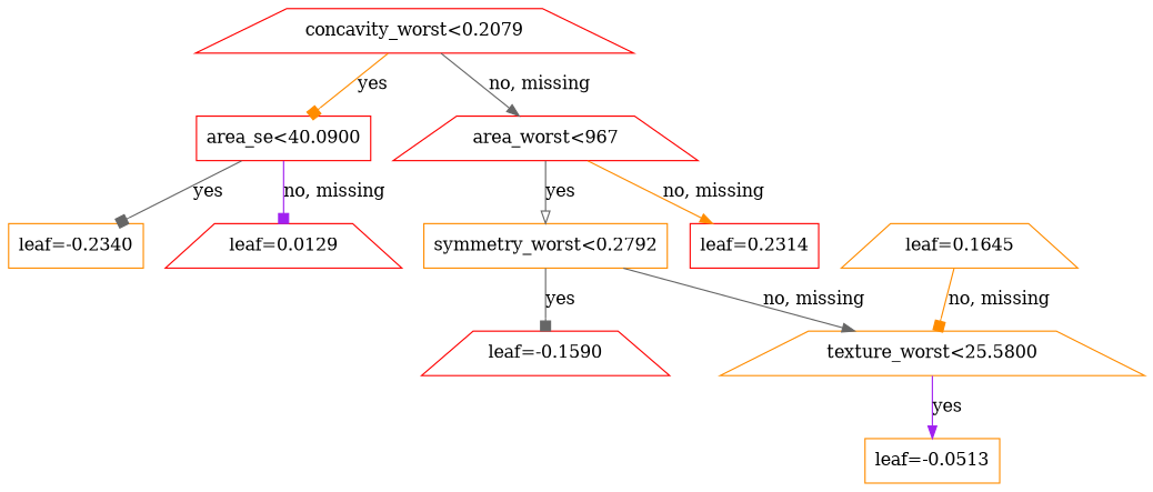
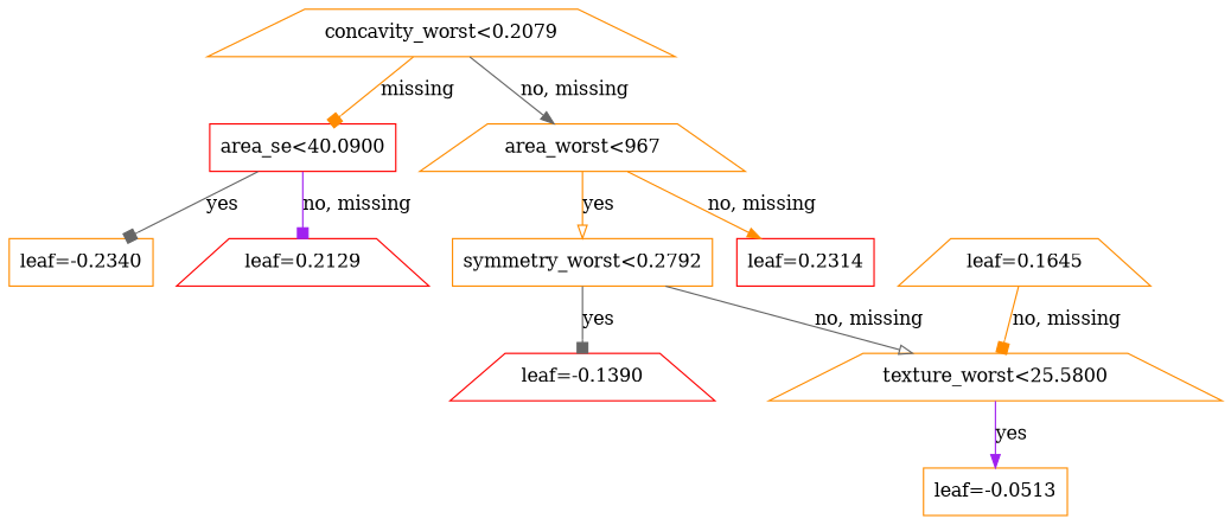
  digraph {
    rankdir=UD
    node [color=red shape=trapezium]
    edge [arrowhead=box color=darkorange]
-   n1 [label="concavity_worst<0.2079"]
+   n1 [color=darkorange label="concavity_worst<0.2079"]
    n2 [label="area_se<40.0900" shape=box]
-   n3 [label="area_worst<967"]
+   n3 [color=darkorange label="area_worst<967"]
    n4 [color=darkorange label="leaf=-0.2340" shape=box]
-   n5 [label="leaf=0.0129"]
+   n5 [label="leaf=0.2129"]
    n6 [color=darkorange label="symmetry_worst<0.2792" shape=box]
    n7 [label="leaf=0.2314" shape=box]
-   n8 [label="leaf=-0.1590"]
+   n8 [label="leaf=-0.1390"]
    n9 [color=darkorange label="texture_worst<25.5800"]
    n10 [color=darkorange label="leaf=-0.0513" shape=box]
    n11 [color=darkorange label="leaf=0.1645"]
-   n1 -> n2 [label=yes]
+   n1 -> n2 [label=missing]
    n1 -> n3 [arrowhead=normal color=gray40 label="no, missing"]
    n2 -> n4 [color=gray40 label=yes]
    n2 -> n5 [color=purple label="no, missing"]
-   n3 -> n6 [arrowhead=onormal color=gray40 label=yes]
+   n3 -> n6 [arrowhead=onormal label=yes]
    n3 -> n7 [arrowhead=normal label="no, missing"]
    n6 -> n8 [color=gray40 label=yes]
-   n6 -> n9 [arrowhead=normal color=gray40 label="no, missing"]
+   n6 -> n9 [arrowhead=onormal color=gray40 label="no, missing"]
    n9 -> n10 [arrowhead=normal color=purple label=yes]
    n11 -> n9 [label="no, missing"]
  }
